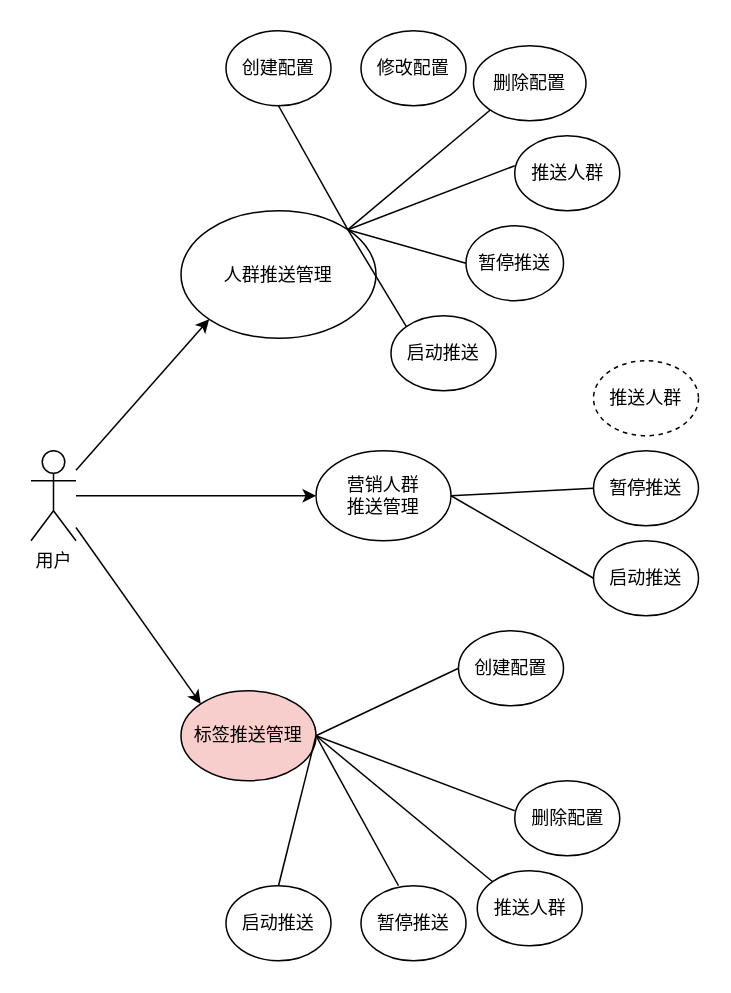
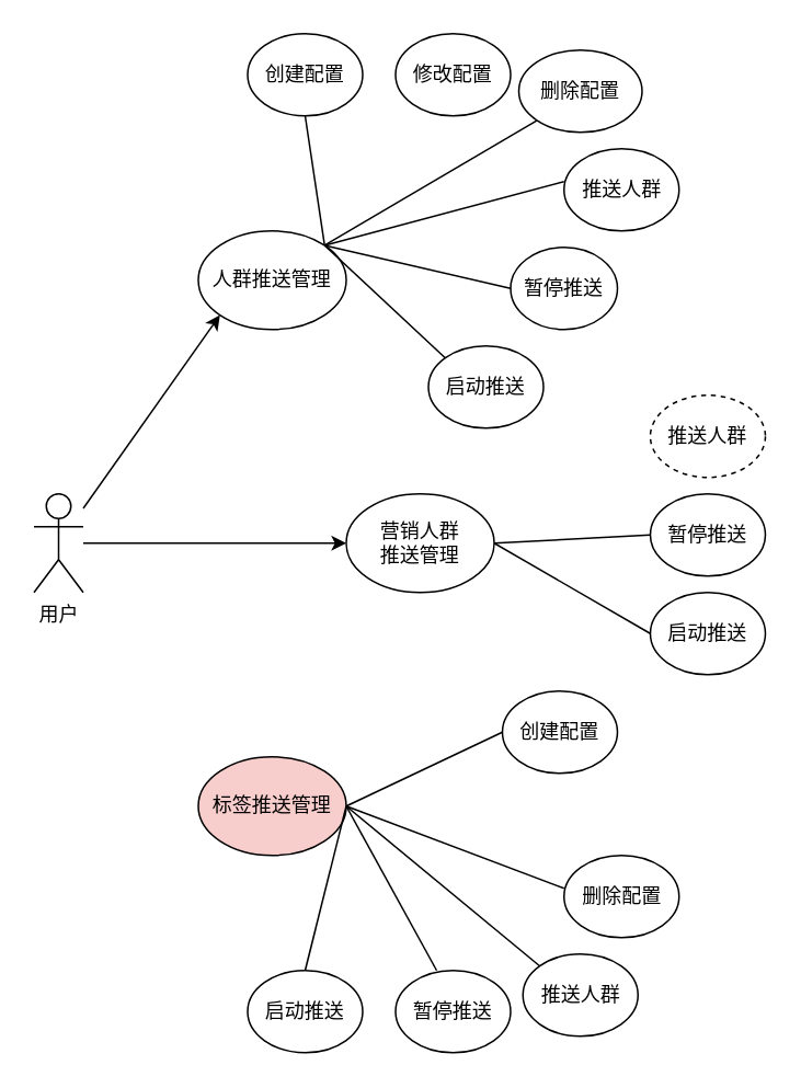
  <mxCell id="0" />
  <mxCell id="1" parent="0" />
  <mxCell id="2" style="edgeStyle=none;rounded=0;orthogonalLoop=1;jettySize=auto;html=1;entryX=0;entryY=1;entryDx=0;entryDy=0;" parent="1" source="5" target="6" edge="1"><mxGeometry relative="1" as="geometry" /></mxCell>
  <mxCell id="3" style="edgeStyle=none;rounded=0;orthogonalLoop=1;jettySize=auto;html=1;entryX=0;entryY=0.5;entryDx=0;entryDy=0;" parent="1" source="5" target="7" edge="1"><mxGeometry relative="1" as="geometry" /></mxCell>
- <mxCell id="4" style="edgeStyle=none;rounded=0;orthogonalLoop=1;jettySize=auto;html=1;entryX=0;entryY=0;entryDx=0;entryDy=0;" parent="1" source="5" target="8" edge="1"><mxGeometry relative="1" as="geometry" /></mxCell>
  <mxCell id="5" value="用户" style="shape=umlActor;verticalLabelPosition=bottom;verticalAlign=top;html=1;outlineConnect=0;" parent="1" vertex="1"><mxGeometry x="20" y="300" width="30" height="60" as="geometry" /></mxCell>
- <mxCell id="6" value="人群推送管理" style="ellipse;whiteSpace=wrap;html=1;" parent="1" vertex="1"><mxGeometry x="120" y="140" width="130" height="85" as="geometry" /></mxCell>
+ <mxCell id="6" value="人群推送管理" style="ellipse;whiteSpace=wrap;html=1;" parent="1" vertex="1"><mxGeometry x="120" y="140" width="90" height="60" as="geometry" /></mxCell>
  <mxCell id="7" value="营销人群&lt;br&gt;推送管理" style="ellipse;whiteSpace=wrap;html=1;" parent="1" vertex="1"><mxGeometry x="210" y="300" width="90" height="60" as="geometry" /></mxCell>
  <mxCell id="8" value="标签推送管理" style="ellipse;whiteSpace=wrap;html=1;fillColor=#f8cecc;" parent="1" vertex="1"><mxGeometry x="120" y="460" width="90" height="60" as="geometry" /></mxCell>
  <mxCell id="9" value="创建配置" style="ellipse;whiteSpace=wrap;html=1;" parent="1" vertex="1"><mxGeometry x="150" y="20" width="70" height="50" as="geometry" /></mxCell>
  <mxCell id="10" value="删除配置" style="ellipse;whiteSpace=wrap;html=1;" parent="1" vertex="1"><mxGeometry x="315" y="30" width="75" height="50" as="geometry" /></mxCell>
  <mxCell id="11" value="修改配置" style="ellipse;whiteSpace=wrap;html=1;" parent="1" vertex="1"><mxGeometry x="240" y="20" width="70" height="50" as="geometry" /></mxCell>
  <mxCell id="12" value="推送人群&lt;span style=&quot;color: rgba(0, 0, 0, 0); font-family: monospace; font-size: 0px; text-align: start;&quot;&gt;%3CmxGraphModel%3E%3Croot%3E%3CmxCell%20id%3D%220%22%2F%3E%3CmxCell%20id%3D%221%22%20parent%3D%220%22%2F%3E%3CmxCell%20id%3D%222%22%20value%3D%22%E4%BA%BA%E7%BE%A4%E6%8E%A8%E9%80%81%E7%AE%A1%E7%90%86%22%20style%3D%22ellipse%3BwhiteSpace%3Dwrap%3Bhtml%3D1%3B%22%20vertex%3D%221%22%20parent%3D%221%22%3E%3CmxGeometry%20x%3D%22170%22%20y%3D%22170%22%20width%3D%2290%22%20height%3D%2260%22%20as%3D%22geometry%22%2F%3E%3C%2FmxCell%3E%3C%2Froot%3E%3C%2FmxGraphModel%3E&lt;/span&gt;" style="ellipse;whiteSpace=wrap;html=1;" parent="1" vertex="1"><mxGeometry x="342.5" y="90" width="70" height="50" as="geometry" /></mxCell>
  <mxCell id="13" value="启动推送" style="ellipse;whiteSpace=wrap;html=1;" parent="1" vertex="1"><mxGeometry x="260" y="210" width="70" height="50" as="geometry" /></mxCell>
  <mxCell id="14" value="暂停推送" style="ellipse;whiteSpace=wrap;html=1;" parent="1" vertex="1"><mxGeometry x="310" y="150" width="65" height="50" as="geometry" /></mxCell>
  <mxCell id="15" value="启动推送" style="ellipse;whiteSpace=wrap;html=1;" parent="1" vertex="1"><mxGeometry x="395" y="360" width="70" height="50" as="geometry" /></mxCell>
  <mxCell id="16" value="暂停推送" style="ellipse;whiteSpace=wrap;html=1;" parent="1" vertex="1"><mxGeometry x="395" y="300" width="70" height="50" as="geometry" /></mxCell>
  <mxCell id="17" value="推送人群" style="ellipse;whiteSpace=wrap;html=1;dashed=1;" parent="1" vertex="1"><mxGeometry x="395" y="240" width="70" height="50" as="geometry" /></mxCell>
  <mxCell id="18" value="启动推送" style="ellipse;whiteSpace=wrap;html=1;" parent="1" vertex="1"><mxGeometry x="150" y="590" width="70" height="50" as="geometry" /></mxCell>
  <mxCell id="19" value="暂停推送" style="ellipse;whiteSpace=wrap;html=1;" parent="1" vertex="1"><mxGeometry x="240" y="590" width="70" height="50" as="geometry" /></mxCell>
  <mxCell id="20" value="推送人群&lt;span style=&quot;color: rgba(0, 0, 0, 0); font-family: monospace; font-size: 0px; text-align: start;&quot;&gt;%3CmxGraphModel%3E%3Croot%3E%3CmxCell%20id%3D%220%22%2F%3E%3CmxCell%20id%3D%221%22%20parent%3D%220%22%2F%3E%3CmxCell%20id%3D%222%22%20value%3D%22%E4%BA%BA%E7%BE%A4%E6%8E%A8%E9%80%81%E7%AE%A1%E7%90%86%22%20style%3D%22ellipse%3BwhiteSpace%3Dwrap%3Bhtml%3D1%3B%22%20vertex%3D%221%22%20parent%3D%221%22%3E%3CmxGeometry%20x%3D%22170%22%20y%3D%22170%22%20width%3D%2290%22%20height%3D%2260%22%20as%3D%22geometry%22%2F%3E%3C%2FmxCell%3E%3C%2Froot%3E%3C%2FmxGraphModel%3E&lt;/span&gt;" style="ellipse;whiteSpace=wrap;html=1;" parent="1" vertex="1"><mxGeometry x="317.5" y="580" width="70" height="50" as="geometry" /></mxCell>
  <mxCell id="21" value="删除配置" style="ellipse;whiteSpace=wrap;html=1;" parent="1" vertex="1"><mxGeometry x="342.5" y="520" width="70" height="50" as="geometry" /></mxCell>
  <mxCell id="22" value="创建配置" style="ellipse;whiteSpace=wrap;html=1;" parent="1" vertex="1"><mxGeometry x="305" y="420" width="70" height="50" as="geometry" /></mxCell>
  <mxCell id="23" value="" style="endArrow=none;html=1;rounded=0;entryX=0.5;entryY=1;entryDx=0;entryDy=0;exitX=1;exitY=0;exitDx=0;exitDy=0;" parent="1" source="6" edge="1"><mxGeometry width="50" height="50" relative="1" as="geometry"><mxPoint x="110" y="150" as="sourcePoint" /><mxPoint x="185" y="70" as="targetPoint" /></mxGeometry></mxCell>
  <mxCell id="24" value="" style="endArrow=none;html=1;rounded=0;entryX=0;entryY=1;entryDx=0;entryDy=0;exitX=1;exitY=0;exitDx=0;exitDy=0;" parent="1" source="6" target="10" edge="1"><mxGeometry width="50" height="50" relative="1" as="geometry"><mxPoint x="220" y="170" as="sourcePoint" /><mxPoint x="295" y="90" as="targetPoint" /></mxGeometry></mxCell>
  <mxCell id="25" value="" style="endArrow=none;html=1;rounded=0;entryX=0.5;entryY=1;entryDx=0;entryDy=0;exitX=1;exitY=0;exitDx=0;exitDy=0;" parent="1" source="6" edge="1"><mxGeometry width="50" height="50" relative="1" as="geometry"><mxPoint x="200" y="150" as="sourcePoint" /><mxPoint x="342.5" y="110" as="targetPoint" /></mxGeometry></mxCell>
  <mxCell id="26" value="" style="endArrow=none;html=1;rounded=0;entryX=0;entryY=0.5;entryDx=0;entryDy=0;exitX=1;exitY=0;exitDx=0;exitDy=0;" parent="1" source="6" target="14" edge="1"><mxGeometry width="50" height="50" relative="1" as="geometry"><mxPoint x="200" y="150" as="sourcePoint" /><mxPoint x="315" y="110" as="targetPoint" /></mxGeometry></mxCell>
  <mxCell id="27" value="" style="endArrow=none;html=1;rounded=0;entryX=0;entryY=0;entryDx=0;entryDy=0;exitX=1;exitY=0;exitDx=0;exitDy=0;" parent="1" source="6" target="13" edge="1"><mxGeometry width="50" height="50" relative="1" as="geometry"><mxPoint x="250" y="200" as="sourcePoint" /><mxPoint x="325" y="120" as="targetPoint" /></mxGeometry></mxCell>
  <mxCell id="28" value="" style="endArrow=none;html=1;rounded=0;entryX=0;entryY=0.5;entryDx=0;entryDy=0;" parent="1" target="16" edge="1"><mxGeometry width="50" height="50" relative="1" as="geometry"><mxPoint x="300" y="330" as="sourcePoint" /><mxPoint x="375" y="250" as="targetPoint" /></mxGeometry></mxCell>
  <mxCell id="29" value="" style="endArrow=none;html=1;rounded=0;entryX=0.5;entryY=1;entryDx=0;entryDy=0;exitX=1;exitY=0.5;exitDx=0;exitDy=0;" parent="1" source="7" edge="1"><mxGeometry width="50" height="50" relative="1" as="geometry"><mxPoint x="320" y="465" as="sourcePoint" /><mxPoint x="395" y="385" as="targetPoint" /></mxGeometry></mxCell>
  <mxCell id="30" value="" style="endArrow=none;html=1;rounded=0;exitX=1;exitY=0.5;exitDx=0;exitDy=0;entryX=0;entryY=0.5;entryDx=0;entryDy=0;" parent="1" source="8" edge="1" target="22"><mxGeometry width="50" height="50" relative="1" as="geometry"><mxPoint x="330" y="390" as="sourcePoint" /><mxPoint x="270" y="440" as="targetPoint" /></mxGeometry></mxCell>
  <mxCell id="31" value="" style="endArrow=none;html=1;rounded=0;entryX=0.5;entryY=1;entryDx=0;entryDy=0;exitX=1;exitY=0.5;exitDx=0;exitDy=0;" parent="1" source="8" edge="1"><mxGeometry width="50" height="50" relative="1" as="geometry"><mxPoint x="267.5" y="620" as="sourcePoint" /><mxPoint x="342.5" y="540" as="targetPoint" /></mxGeometry></mxCell>
  <mxCell id="32" value="" style="endArrow=none;html=1;rounded=0;entryX=0;entryY=0;entryDx=0;entryDy=0;exitX=1;exitY=0.5;exitDx=0;exitDy=0;" parent="1" source="8" target="20" edge="1"><mxGeometry width="50" height="50" relative="1" as="geometry"><mxPoint x="330" y="450" as="sourcePoint" /><mxPoint x="380" y="400" as="targetPoint" /></mxGeometry></mxCell>
  <mxCell id="33" value="" style="endArrow=none;html=1;rounded=0;entryX=0.5;entryY=1;entryDx=0;entryDy=0;exitX=1;exitY=0.5;exitDx=0;exitDy=0;" parent="1" source="8" edge="1"><mxGeometry width="50" height="50" relative="1" as="geometry"><mxPoint x="190" y="670" as="sourcePoint" /><mxPoint x="265" y="590" as="targetPoint" /></mxGeometry></mxCell>
  <mxCell id="34" value="" style="endArrow=none;html=1;rounded=0;entryX=0.5;entryY=0;entryDx=0;entryDy=0;exitX=1;exitY=0.5;exitDx=0;exitDy=0;" parent="1" source="8" target="18" edge="1"><mxGeometry width="50" height="50" relative="1" as="geometry"><mxPoint x="330" y="450" as="sourcePoint" /><mxPoint x="380" y="400" as="targetPoint" /></mxGeometry></mxCell>
